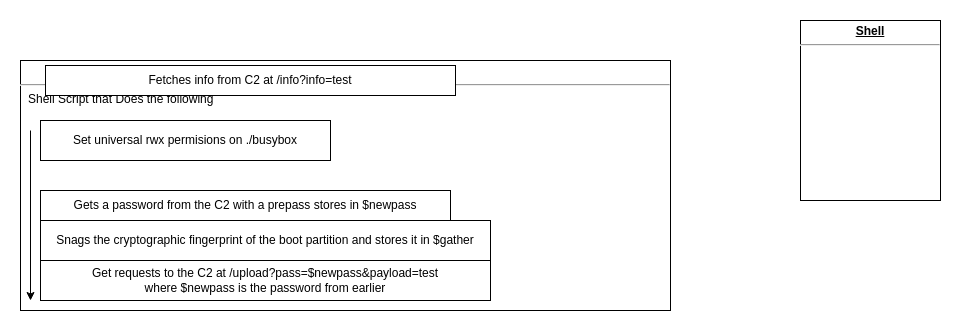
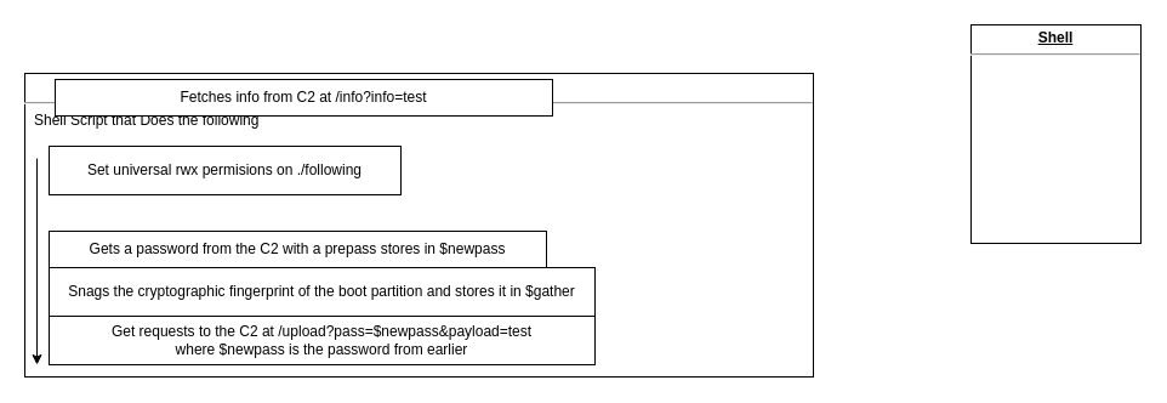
  <mxCell id="0" />
  <mxCell id="1" parent="0" />
  <mxCell id="2" value="&lt;p style=&quot;margin: 0px ; margin-top: 4px ; text-align: center ; text-decoration: underline&quot;&gt;&lt;b&gt;FileDropTest&lt;/b&gt;&lt;/p&gt;&lt;hr&gt;&lt;p style=&quot;margin: 0px ; margin-left: 8px&quot;&gt;Shell Script that Does the following&lt;/p&gt;" style="verticalAlign=top;align=left;overflow=fill;fontSize=12;fontFamily=Helvetica;html=1;rounded=0;shadow=0;comic=0;labelBackgroundColor=none;strokeWidth=1" parent="1" vertex="1"><mxGeometry x="20" y="60" width="650" height="250" as="geometry" /></mxCell>
  <mxCell id="3" value="&lt;p style=&quot;margin: 0px ; margin-top: 4px ; text-align: center ; text-decoration: underline&quot;&gt;&lt;b&gt;Shell&lt;/b&gt;&lt;/p&gt;&lt;hr&gt;&lt;p style=&quot;margin: 0px ; margin-left: 8px&quot;&gt;&lt;br&gt;&lt;/p&gt;" style="verticalAlign=top;align=left;overflow=fill;fontSize=12;fontFamily=Helvetica;html=1;rounded=0;shadow=0;comic=0;labelBackgroundColor=none;strokeWidth=1" vertex="1" parent="1"><mxGeometry x="800" y="20" width="140" height="180" as="geometry" /></mxCell>
- <mxCell id="4" value="Set universal rwx permisions on ./busybox" style="rounded=0;whiteSpace=wrap;html=1;" vertex="1" parent="1"><mxGeometry x="40" y="120" width="290" height="40" as="geometry" /></mxCell>
+ <mxCell id="4" value="Set universal rwx permisions on ./following" style="rounded=0;whiteSpace=wrap;html=1;" vertex="1" parent="1"><mxGeometry x="40" y="120" width="290" height="40" as="geometry" /></mxCell>
  <mxCell id="5" value="Fetches info from C2 at /info?info=test" style="rounded=0;whiteSpace=wrap;html=1;" vertex="1" parent="1"><mxGeometry x="45" y="65" width="410" height="30" as="geometry" /></mxCell>
  <mxCell id="6" value="Gets a password from the C2 with a prepass stores in $newpass" style="rounded=0;whiteSpace=wrap;html=1;" vertex="1" parent="1"><mxGeometry x="40" y="190" width="410" height="30" as="geometry" /></mxCell>
  <mxCell id="7" value="Snags the cryptographic fingerprint of the boot partition and stores it in $gather" style="rounded=0;whiteSpace=wrap;html=1;" vertex="1" parent="1"><mxGeometry x="40" y="220" width="450" height="40" as="geometry" /></mxCell>
  <mxCell id="8" value="Get requests to the C2 at /upload?pass=$newpass&amp;amp;payload=test&lt;br&gt;where $newpass is the password from earlier" style="rounded=0;whiteSpace=wrap;html=1;" vertex="1" parent="1"><mxGeometry x="40" y="260" width="450" height="40" as="geometry" /></mxCell>
  <mxCell id="9" value="" style="endArrow=classic;html=1;" edge="1" parent="1"><mxGeometry width="50" height="50" relative="1" as="geometry"><mxPoint x="30" y="130" as="sourcePoint" /><mxPoint x="30" y="300" as="targetPoint" /></mxGeometry></mxCell>
